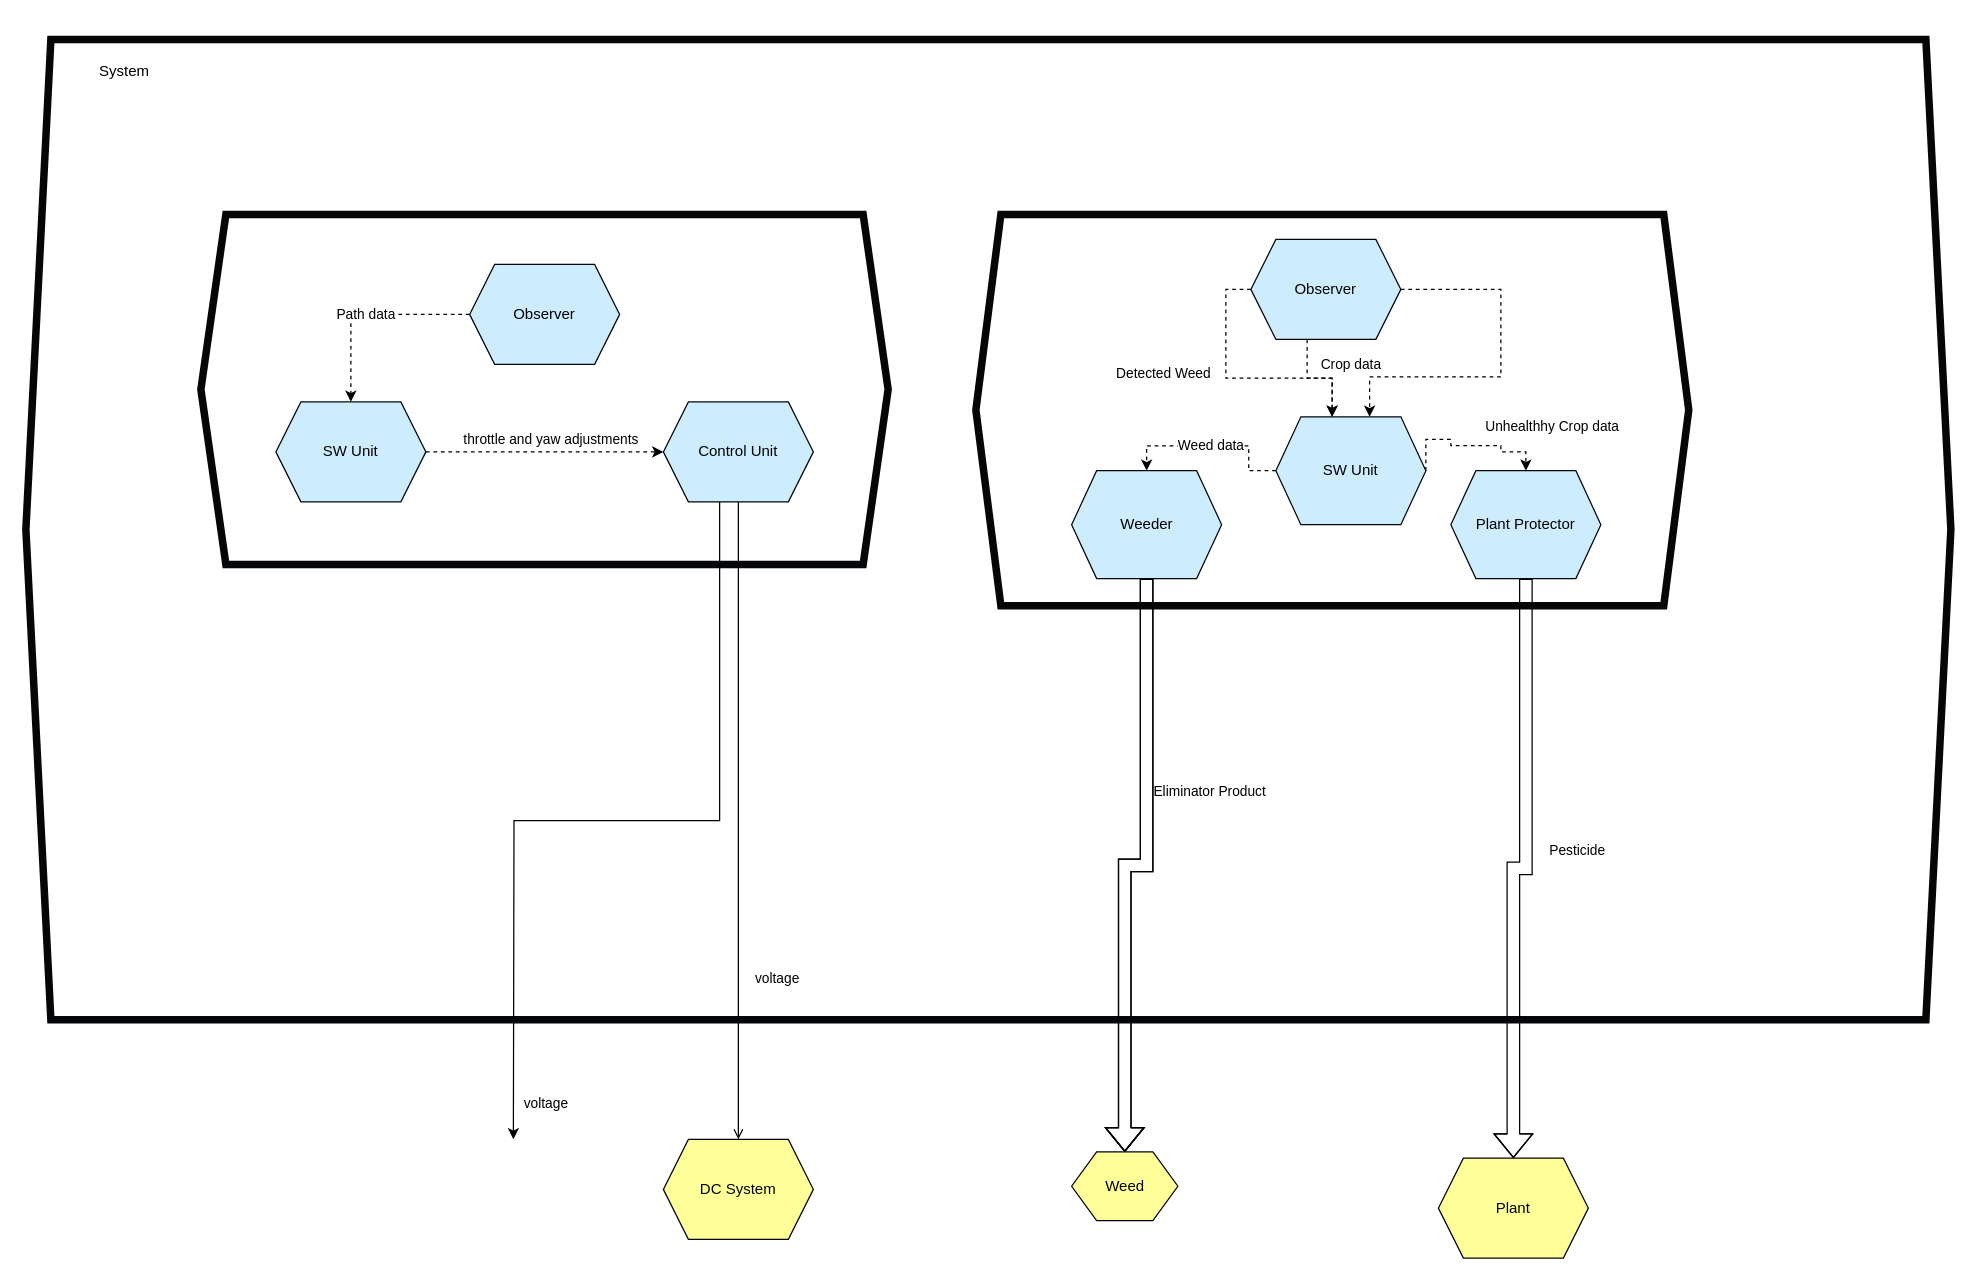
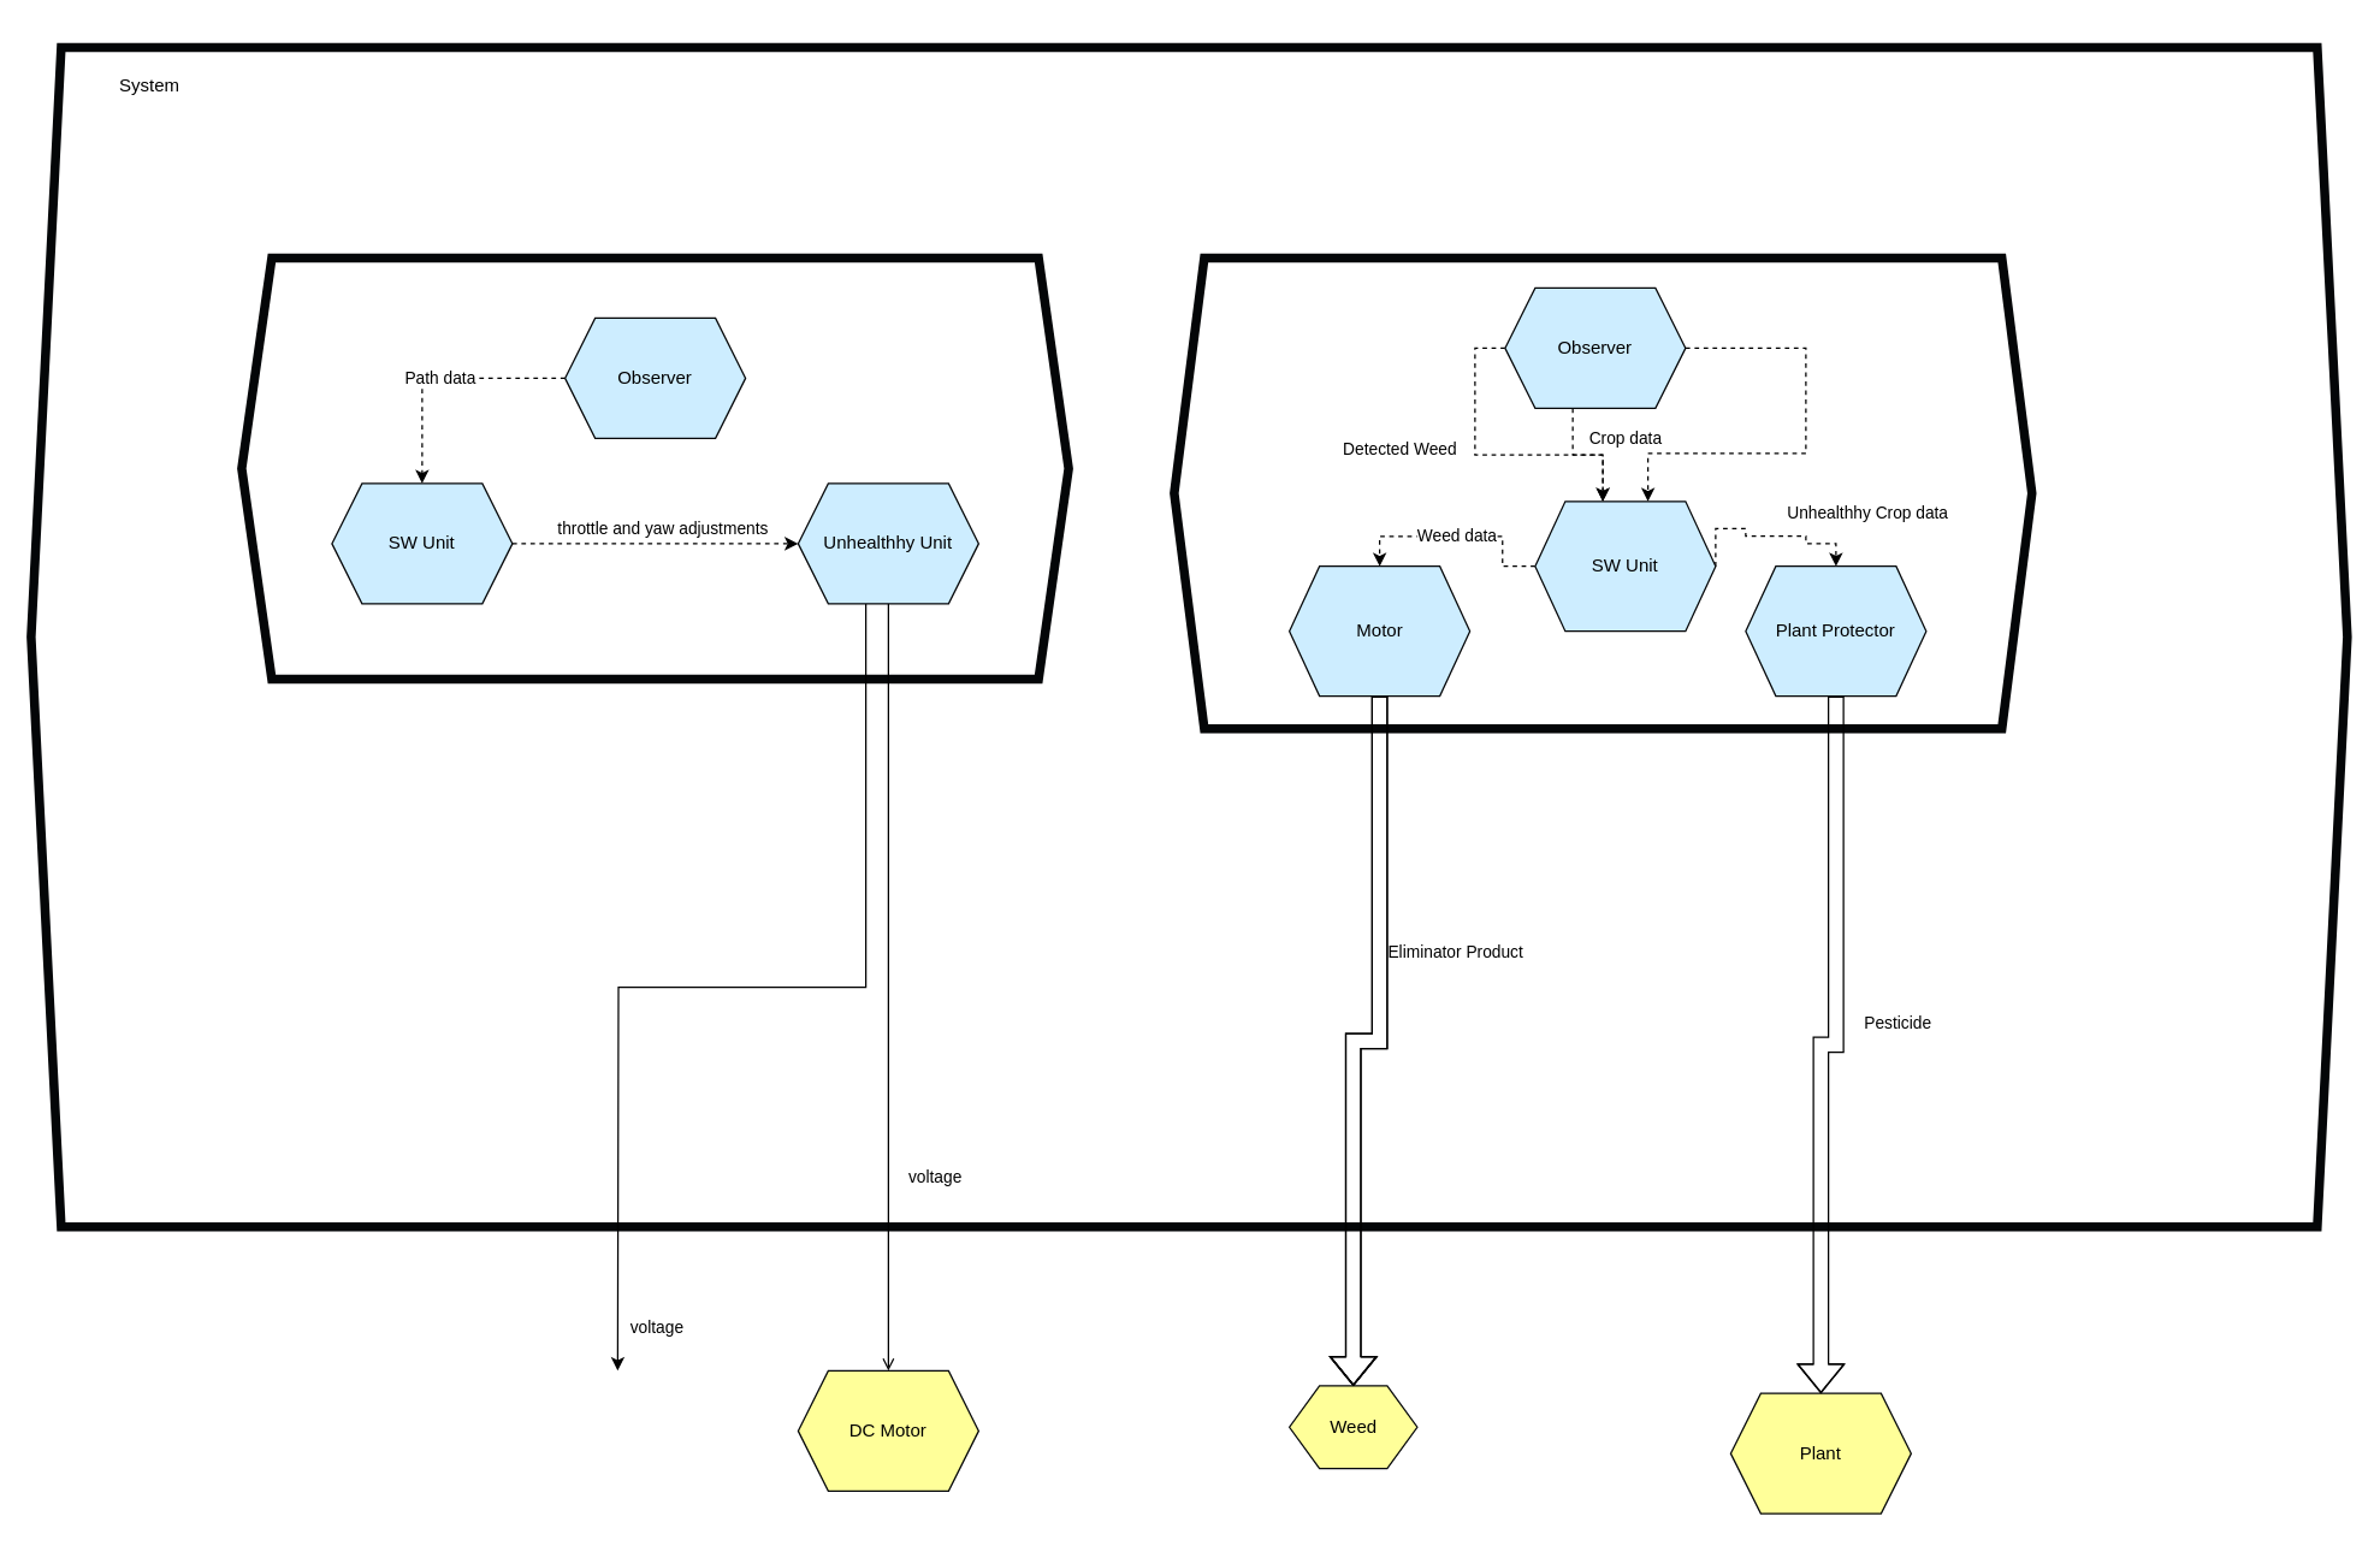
  <mxCell id="0" />
  <mxCell id="1" parent="0" />
  <mxCell id="2" value="" style="shape=hexagon;perimeter=hexagonPerimeter2;whiteSpace=wrap;html=1;fixedSize=1;fillColor=none;strokeColor=#040608;strokeWidth=6;perimeterSpacing=15;rounded=0;shadow=0;allowArrows=1;fixDash=0;container=1;backgroundOutline=0;" vertex="1" parent="1"><mxGeometry x="20" y="31" width="1540" height="784.26" as="geometry" /></mxCell>
  <mxCell id="3" value="System" style="text;html=1;align=center;verticalAlign=middle;whiteSpace=wrap;rounded=0;" vertex="1" parent="2"><mxGeometry x="9.995" y="-10.005" width="137.91" height="71.296" as="geometry" /></mxCell>
  <mxCell id="4" value="" style="shape=hexagon;perimeter=hexagonPerimeter2;whiteSpace=wrap;html=1;fixedSize=1;fillColor=none;strokeColor=#040608;strokeWidth=6;perimeterSpacing=15;rounded=0;shadow=0;allowArrows=1;fixDash=0;container=0;backgroundOutline=0;" vertex="1" parent="2"><mxGeometry x="760" y="140" width="570.3" height="313" as="geometry" /></mxCell>
  <mxCell id="5" value="Weed data" style="edgeStyle=orthogonalEdgeStyle;rounded=0;orthogonalLoop=1;jettySize=auto;html=1;exitX=0;exitY=0.5;exitDx=0;exitDy=0;entryX=0.5;entryY=0;entryDx=0;entryDy=0;dashed=1;" edge="1" parent="4" source="8" target="9"><mxGeometry relative="1" as="geometry" /></mxCell>
  <mxCell id="6" style="edgeStyle=orthogonalEdgeStyle;rounded=0;orthogonalLoop=1;jettySize=auto;html=1;exitX=1;exitY=0.5;exitDx=0;exitDy=0;entryX=0.5;entryY=0;entryDx=0;entryDy=0;dashed=1;" edge="1" parent="4" source="8" target="10"><mxGeometry relative="1" as="geometry"><Array as="points"><mxPoint x="360" y="180" /><mxPoint x="380" y="180" /><mxPoint x="380" y="185" /><mxPoint x="420" y="185" /><mxPoint x="420" y="190" /><mxPoint x="440" y="190" /></Array></mxGeometry></mxCell>
  <mxCell id="7" value="Unhealthhy Crop data" style="edgeLabel;html=1;align=center;verticalAlign=middle;resizable=0;points=[];" connectable="0" vertex="1" parent="6"><mxGeometry x="-0.308" y="2" relative="1" as="geometry"><mxPoint x="78" y="-10" as="offset" /></mxGeometry></mxCell>
  <mxCell id="8" value="SW Unit" style="shape=hexagon;perimeter=hexagonPerimeter2;whiteSpace=wrap;html=1;fixedSize=1;fillColor=#cdedff;strokeColor=#040608;" vertex="1" parent="4"><mxGeometry x="240" y="161.897" width="120" height="86.345" as="geometry" /></mxCell>
- <mxCell id="9" value="Weeder" style="shape=hexagon;perimeter=hexagonPerimeter2;whiteSpace=wrap;html=1;fixedSize=1;fillColor=#cdedff;strokeColor=#040608;" vertex="1" parent="4"><mxGeometry x="76.61" y="205.069" width="120" height="86.345" as="geometry" /></mxCell>
+ <mxCell id="9" value="Motor" style="shape=hexagon;perimeter=hexagonPerimeter2;whiteSpace=wrap;html=1;fixedSize=1;fillColor=#cdedff;strokeColor=#040608;" vertex="1" parent="4"><mxGeometry x="76.61" y="205.069" width="120" height="86.345" as="geometry" /></mxCell>
  <mxCell id="10" value="Plant Protector" style="shape=hexagon;perimeter=hexagonPerimeter2;whiteSpace=wrap;html=1;fixedSize=1;fillColor=#cdedff;strokeColor=#040608;" vertex="1" parent="4"><mxGeometry x="380" y="205.069" width="120" height="86.345" as="geometry" /></mxCell>
  <mxCell id="11" value="" style="shape=hexagon;perimeter=hexagonPerimeter2;whiteSpace=wrap;html=1;fixedSize=1;fillColor=none;strokeColor=#040608;strokeWidth=6;perimeterSpacing=15;rounded=0;shadow=0;allowArrows=1;fixDash=0;container=1;backgroundOutline=0;" vertex="1" parent="2"><mxGeometry x="140" y="140" width="549.82" height="280" as="geometry" /></mxCell>
  <mxCell id="12" value="Path data" style="edgeStyle=orthogonalEdgeStyle;rounded=0;orthogonalLoop=1;jettySize=auto;html=1;entryX=0.5;entryY=0;entryDx=0;entryDy=0;dashed=1;" edge="1" parent="11" source="13" target="18"><mxGeometry relative="1" as="geometry" /></mxCell>
  <mxCell id="13" value="Observer" style="shape=hexagon;perimeter=hexagonPerimeter2;whiteSpace=wrap;html=1;fixedSize=1;fillColor=#cdedff;strokeColor=#040608;" vertex="1" parent="11"><mxGeometry x="215" y="40" width="120" height="80" as="geometry" /></mxCell>
  <mxCell id="14" style="edgeStyle=orthogonalEdgeStyle;rounded=0;orthogonalLoop=1;jettySize=auto;html=1;exitX=0.375;exitY=1;exitDx=0;exitDy=0;startArrow=none;startFill=0;" edge="1" parent="11" source="16"><mxGeometry relative="1" as="geometry"><mxPoint x="250.0" y="740.0" as="targetPoint" /></mxGeometry></mxCell>
  <mxCell id="15" value="voltage" style="edgeLabel;html=1;align=center;verticalAlign=middle;resizable=0;points=[];" connectable="0" vertex="1" parent="14"><mxGeometry x="0.452" y="2" relative="1" as="geometry"><mxPoint x="23" y="155" as="offset" /></mxGeometry></mxCell>
- <mxCell id="16" value="Control Unit" style="shape=hexagon;perimeter=hexagonPerimeter2;whiteSpace=wrap;html=1;fixedSize=1;fillColor=#cdedff;strokeColor=#040608;" vertex="1" parent="11"><mxGeometry x="370" y="150" width="120" height="80" as="geometry" /></mxCell>
+ <mxCell id="16" value="Unhealthhy Unit" style="shape=hexagon;perimeter=hexagonPerimeter2;whiteSpace=wrap;html=1;fixedSize=1;fillColor=#cdedff;strokeColor=#040608;" vertex="1" parent="11"><mxGeometry x="370" y="150" width="120" height="80" as="geometry" /></mxCell>
  <mxCell id="17" value="throttle and yaw adjustments" style="edgeStyle=orthogonalEdgeStyle;rounded=0;orthogonalLoop=1;jettySize=auto;html=1;entryX=0;entryY=0.5;entryDx=0;entryDy=0;dashed=1;" edge="1" parent="11" source="18" target="16"><mxGeometry x="0.053" y="10" relative="1" as="geometry"><mxPoint as="offset" /></mxGeometry></mxCell>
  <mxCell id="18" value="SW Unit" style="shape=hexagon;perimeter=hexagonPerimeter2;whiteSpace=wrap;html=1;fixedSize=1;fillColor=#cdedff;strokeColor=#040608;" vertex="1" parent="11"><mxGeometry x="60" y="150" width="120" height="80" as="geometry" /></mxCell>
  <mxCell id="19" style="edgeStyle=orthogonalEdgeStyle;rounded=0;orthogonalLoop=1;jettySize=auto;html=1;dashed=1;exitX=0;exitY=0.5;exitDx=0;exitDy=0;entryX=0.375;entryY=0;entryDx=0;entryDy=0;" edge="1" parent="1" source="23" target="8"><mxGeometry relative="1" as="geometry" /></mxCell>
  <mxCell id="20" value="Detected Weed" style="edgeLabel;html=1;align=center;verticalAlign=middle;resizable=0;points=[];" connectable="0" vertex="1" parent="19"><mxGeometry y="2" relative="1" as="geometry"><mxPoint x="-63" y="-3" as="offset" /></mxGeometry></mxCell>
  <mxCell id="21" style="edgeStyle=orthogonalEdgeStyle;rounded=0;orthogonalLoop=1;jettySize=auto;html=1;entryX=0.625;entryY=0;entryDx=0;entryDy=0;dashed=1;" edge="1" parent="1" source="23" target="8"><mxGeometry relative="1" as="geometry"><Array as="points"><mxPoint x="1200" y="231" /><mxPoint x="1200" y="301" /><mxPoint x="1095" y="301" /></Array></mxGeometry></mxCell>
  <mxCell id="22" value="Crop data" style="edgeStyle=orthogonalEdgeStyle;rounded=0;orthogonalLoop=1;jettySize=auto;html=1;exitX=0.375;exitY=1;exitDx=0;exitDy=0;entryX=0.375;entryY=0;entryDx=0;entryDy=0;dashed=1;" edge="1" parent="1" source="23" target="8"><mxGeometry x="0.245" y="19" relative="1" as="geometry"><mxPoint x="-4" y="-11" as="offset" /></mxGeometry></mxCell>
  <mxCell id="23" value="Observer" style="shape=hexagon;perimeter=hexagonPerimeter2;whiteSpace=wrap;html=1;fixedSize=1;fillColor=#cdedff;strokeColor=#040608;" vertex="1" parent="1"><mxGeometry x="1000" y="191" width="120" height="80" as="geometry" /></mxCell>
  <mxCell id="24" value="Plant" style="shape=hexagon;perimeter=hexagonPerimeter2;whiteSpace=wrap;html=1;fixedSize=1;fillColor=#ffff99;strokeColor=#040608;" vertex="1" parent="1"><mxGeometry x="1150" y="926" width="120" height="80" as="geometry" /></mxCell>
  <mxCell id="25" style="edgeStyle=orthogonalEdgeStyle;rounded=0;orthogonalLoop=1;jettySize=auto;html=1;entryX=0.5;entryY=0;entryDx=0;entryDy=0;shape=flexArrow;" edge="1" parent="1" source="9" target="27"><mxGeometry relative="1" as="geometry" /></mxCell>
  <mxCell id="26" value="Eliminator Product" style="edgeLabel;html=1;align=center;verticalAlign=middle;resizable=0;points=[];" connectable="0" vertex="1" parent="25"><mxGeometry x="-0.25" y="4" relative="1" as="geometry"><mxPoint x="46" y="-9" as="offset" /></mxGeometry></mxCell>
  <mxCell id="27" value="Weed" style="shape=hexagon;perimeter=hexagonPerimeter2;whiteSpace=wrap;html=1;fixedSize=1;fillColor=#ffff99;strokeColor=#040608;" vertex="1" parent="1"><mxGeometry x="856.61" y="921" width="85" height="55" as="geometry" /></mxCell>
- <mxCell id="28" value="DC System" style="shape=hexagon;perimeter=hexagonPerimeter2;whiteSpace=wrap;html=1;fixedSize=1;fillColor=#ffff99;strokeColor=#040608;" vertex="1" parent="1"><mxGeometry x="530" y="911" width="120" height="80" as="geometry" /></mxCell>
+ <mxCell id="28" value="DC Motor" style="shape=hexagon;perimeter=hexagonPerimeter2;whiteSpace=wrap;html=1;fixedSize=1;fillColor=#ffff99;strokeColor=#040608;" vertex="1" parent="1"><mxGeometry x="530" y="911" width="120" height="80" as="geometry" /></mxCell>
  <mxCell id="29" style="edgeStyle=orthogonalEdgeStyle;rounded=0;orthogonalLoop=1;jettySize=auto;html=1;exitX=0.5;exitY=1;exitDx=0;exitDy=0;entryX=0.5;entryY=0;entryDx=0;entryDy=0;endArrow=open;" edge="1" parent="1" source="16" target="28"><mxGeometry relative="1" as="geometry"><mxPoint x="420" y="871" as="targetPoint" /></mxGeometry></mxCell>
  <mxCell id="30" value="voltage" style="edgeLabel;html=1;align=center;verticalAlign=middle;resizable=0;points=[];" connectable="0" vertex="1" parent="29"><mxGeometry x="0.487" y="2" relative="1" as="geometry"><mxPoint x="28" y="1" as="offset" /></mxGeometry></mxCell>
  <mxCell id="31" style="edgeStyle=orthogonalEdgeStyle;rounded=0;orthogonalLoop=1;jettySize=auto;html=1;entryX=0.5;entryY=0;entryDx=0;entryDy=0;shape=flexArrow;" edge="1" parent="1" source="9" target="27"><mxGeometry relative="1" as="geometry" /></mxCell>
  <mxCell id="32" style="edgeStyle=orthogonalEdgeStyle;rounded=0;orthogonalLoop=1;jettySize=auto;html=1;entryX=0.5;entryY=0;entryDx=0;entryDy=0;shape=flexArrow;" edge="1" parent="1" source="10" target="24"><mxGeometry relative="1" as="geometry" /></mxCell>
  <mxCell id="33" value="Pesticide" style="edgeLabel;html=1;align=center;verticalAlign=middle;resizable=0;points=[];" connectable="0" vertex="1" parent="32"><mxGeometry x="-0.029" y="1" relative="1" as="geometry"><mxPoint x="39" y="-13" as="offset" /></mxGeometry></mxCell>
